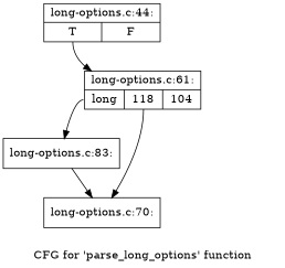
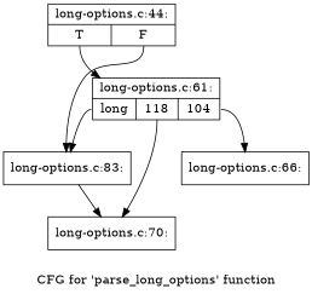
  digraph {
    label="CFG for 'parse_long_options' function"
    node [shape=record]
    edge [tailport=s0]
    n1 [label="{long-options.c:44:|{<s0>T|<s1>F}}"]
    n2 [label="{long-options.c:61:|{<s0>long|<s1>118|<s2>104}}"]
    n3 [label="{long-options.c:83:}"]
    n4 [label="{long-options.c:70:}"]
+   n5 [label="{long-options.c:66:}"]
    n1 -> n2
+   n1 -> n3 [tailport=s1]
    n2 -> n3
    n2 -> n4 [tailport=s1]
+   n2 -> n5 [tailport=s2]
    n3 -> n4
  }
